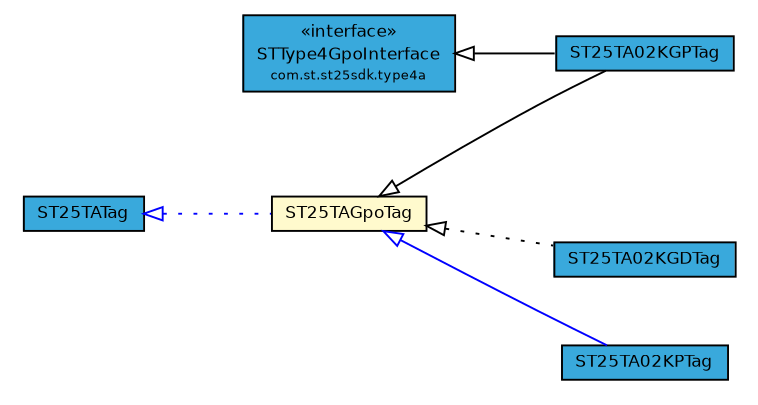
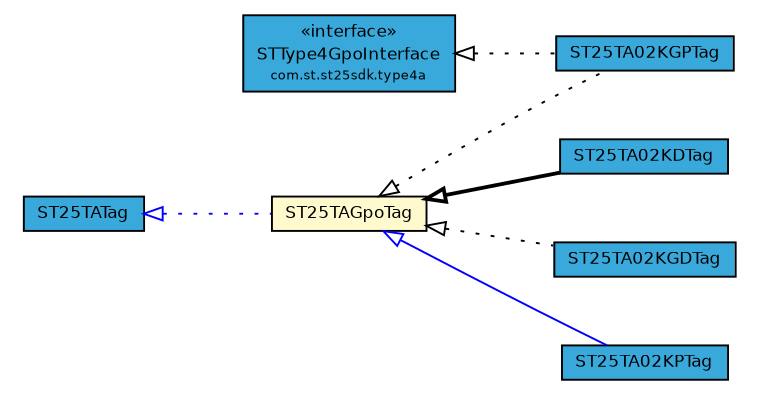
  digraph {
    nodesep=0.25
    rankdir=LR
    ranksep=0.5
    node [fontcolor=black fontname=Helvetica fontsize=9.0 shape=plaintext]
    edge [arrowtail=empty color=black dir=back fontname=Helvetica fontsize=10 headport=p labelfontname=Helvetica labelfontsize=10 style=solid tailport=p]
    n1 [label=<<table title="com.st.st25sdk.type4a.STType4GpoInterface" border="0" cellborder="1" cellspacing="0" cellpadding="2" port="p" bgcolor="#39a9dc" href="../STType4GpoInterface.html"> 		<tr><td><table border="0" cellspacing="0" cellpadding="1"> <tr><td align="center" balign="center"> &#171;interface&#187; </td></tr> <tr><td align="center" balign="center"> STType4GpoInterface </td></tr> <tr><td align="center" balign="center"><font point-size="7.0"> com.st.st25sdk.type4a </font></td></tr> 		</table></td></tr> 		</table>>]
    n2 [label=<<table title="com.st.st25sdk.type4a.st25ta.ST25TA02KGPTag" border="0" cellborder="1" cellspacing="0" cellpadding="2" port="p" bgcolor="#39a9dc" href="./ST25TA02KGPTag.html"> 		<tr><td><table border="0" cellspacing="0" cellpadding="1"> <tr><td align="center" balign="center"> ST25TA02KGPTag </td></tr> 		</table></td></tr> 		</table>>]
    n3 [label=<<table title="com.st.st25sdk.type4a.st25ta.ST25TAGpoTag" border="0" cellborder="1" cellspacing="0" cellpadding="2" port="p" bgcolor="lemonChiffon" href="./ST25TAGpoTag.html"> 		<tr><td><table border="0" cellspacing="0" cellpadding="1"> <tr><td align="center" balign="center"> ST25TAGpoTag </td></tr> 		</table></td></tr> 		</table>>]
+   n4 [label=<<table title="com.st.st25sdk.type4a.st25ta.ST25TA02KDTag" border="0" cellborder="1" cellspacing="0" cellpadding="2" port="p" bgcolor="#39a9dc" href="./ST25TA02KDTag.html"> 		<tr><td><table border="0" cellspacing="0" cellpadding="1"> <tr><td align="center" balign="center"> ST25TA02KDTag </td></tr> 		</table></td></tr> 		</table>>]
    n5 [label=<<table title="com.st.st25sdk.type4a.st25ta.ST25TA02KGDTag" border="0" cellborder="1" cellspacing="0" cellpadding="2" port="p" bgcolor="#39a9dc" href="./ST25TA02KGDTag.html"> 		<tr><td><table border="0" cellspacing="0" cellpadding="1"> <tr><td align="center" balign="center"> ST25TA02KGDTag </td></tr> 		</table></td></tr> 		</table>>]
    n6 [label=<<table title="com.st.st25sdk.type4a.st25ta.ST25TA02KPTag" border="0" cellborder="1" cellspacing="0" cellpadding="2" port="p" bgcolor="#39a9dc" href="./ST25TA02KPTag.html"> 		<tr><td><table border="0" cellspacing="0" cellpadding="1"> <tr><td align="center" balign="center"> ST25TA02KPTag </td></tr> 		</table></td></tr> 		</table>>]
    n7 [label=<<table title="com.st.st25sdk.type4a.st25ta.ST25TATag" border="0" cellborder="1" cellspacing="0" cellpadding="2" port="p" bgcolor="#39a9dc" href="./ST25TATag.html"> 		<tr><td><table border="0" cellspacing="0" cellpadding="1"> <tr><td align="center" balign="center"> ST25TATag </td></tr> 		</table></td></tr> 		</table>>]
-   n1 -> n2
-   n3 -> n2
+   n1 -> n2 [style=dotted]
+   n3 -> n2 [style=dotted]
+   n3 -> n4 [style=bold]
    n3 -> n5 [style=dotted]
    n3 -> n6 [color=blue]
    n7 -> n3 [color=blue style=dotted]
  }
